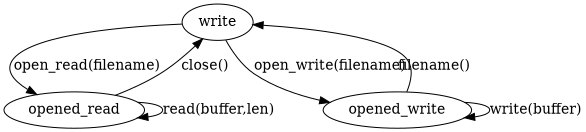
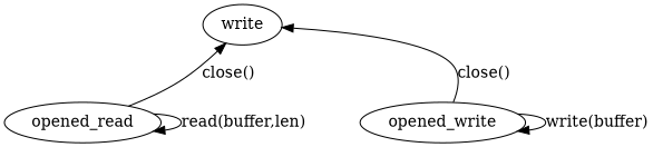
  digraph {
    n1 [label=write]
    opened_read
    opened_write
-   n1 -> opened_read [label="open_read(filename)"]
-   n1 -> opened_write [label="open_write(filename)"]
    opened_read -> n1 [label="close()"]
    opened_read -> opened_read [label="read(buffer,len)"]
-   opened_write -> n1 [label="filename()"]
+   opened_write -> n1 [label="close()"]
    opened_write -> opened_write [label="write(buffer)"]
  }
